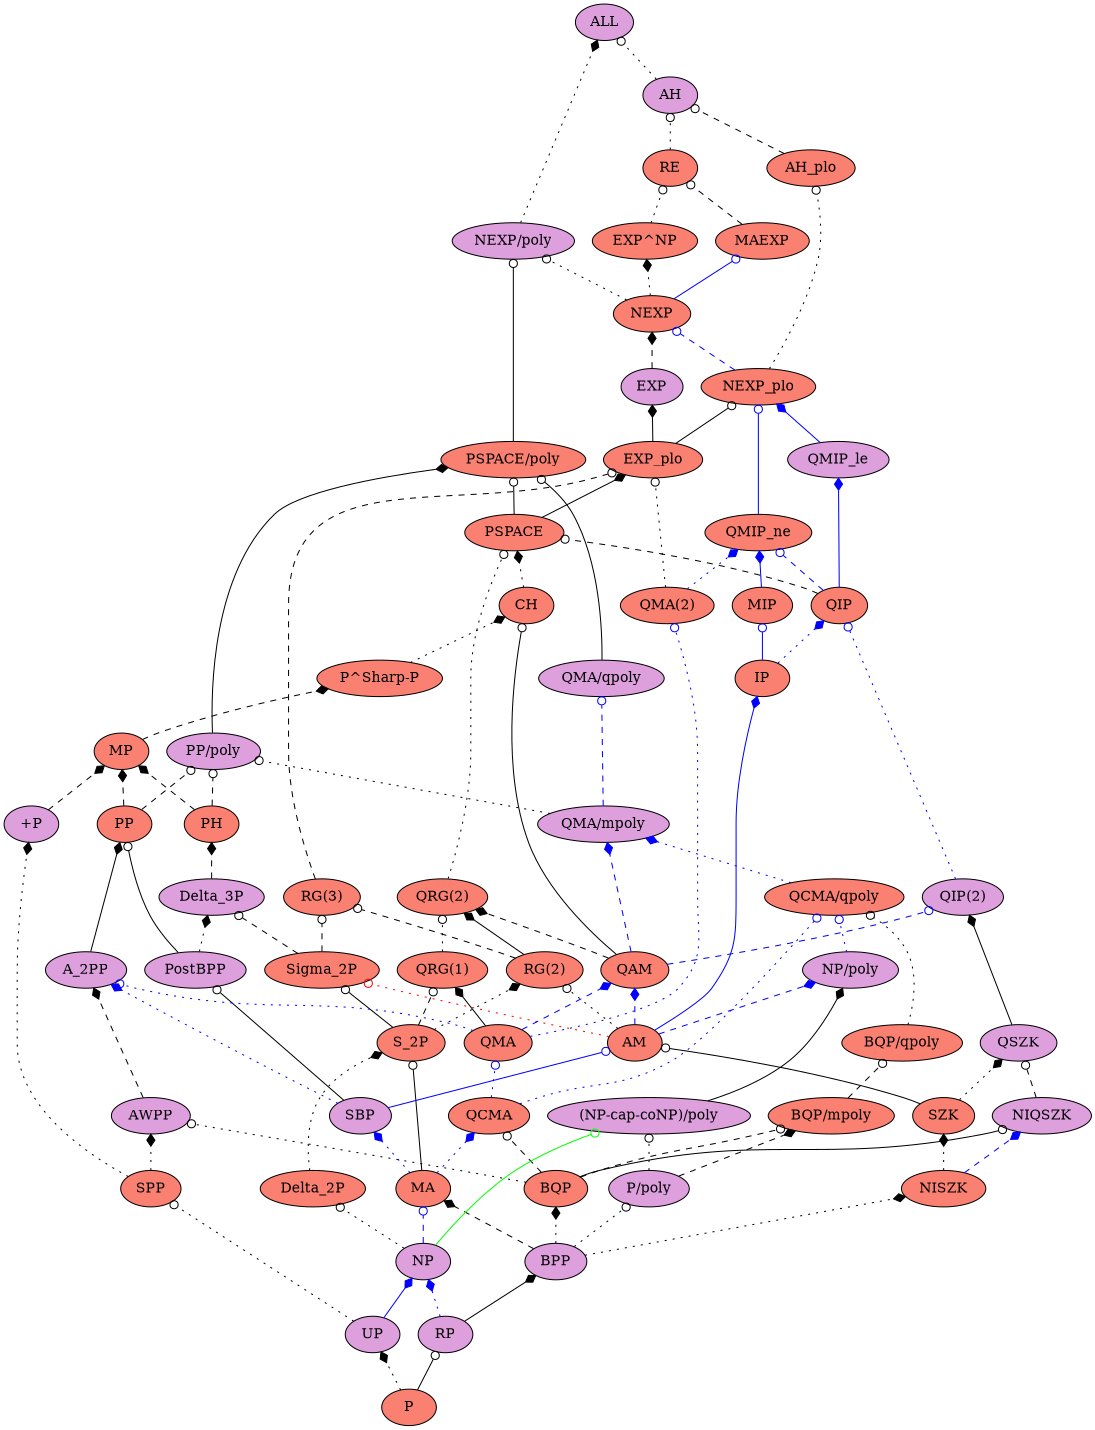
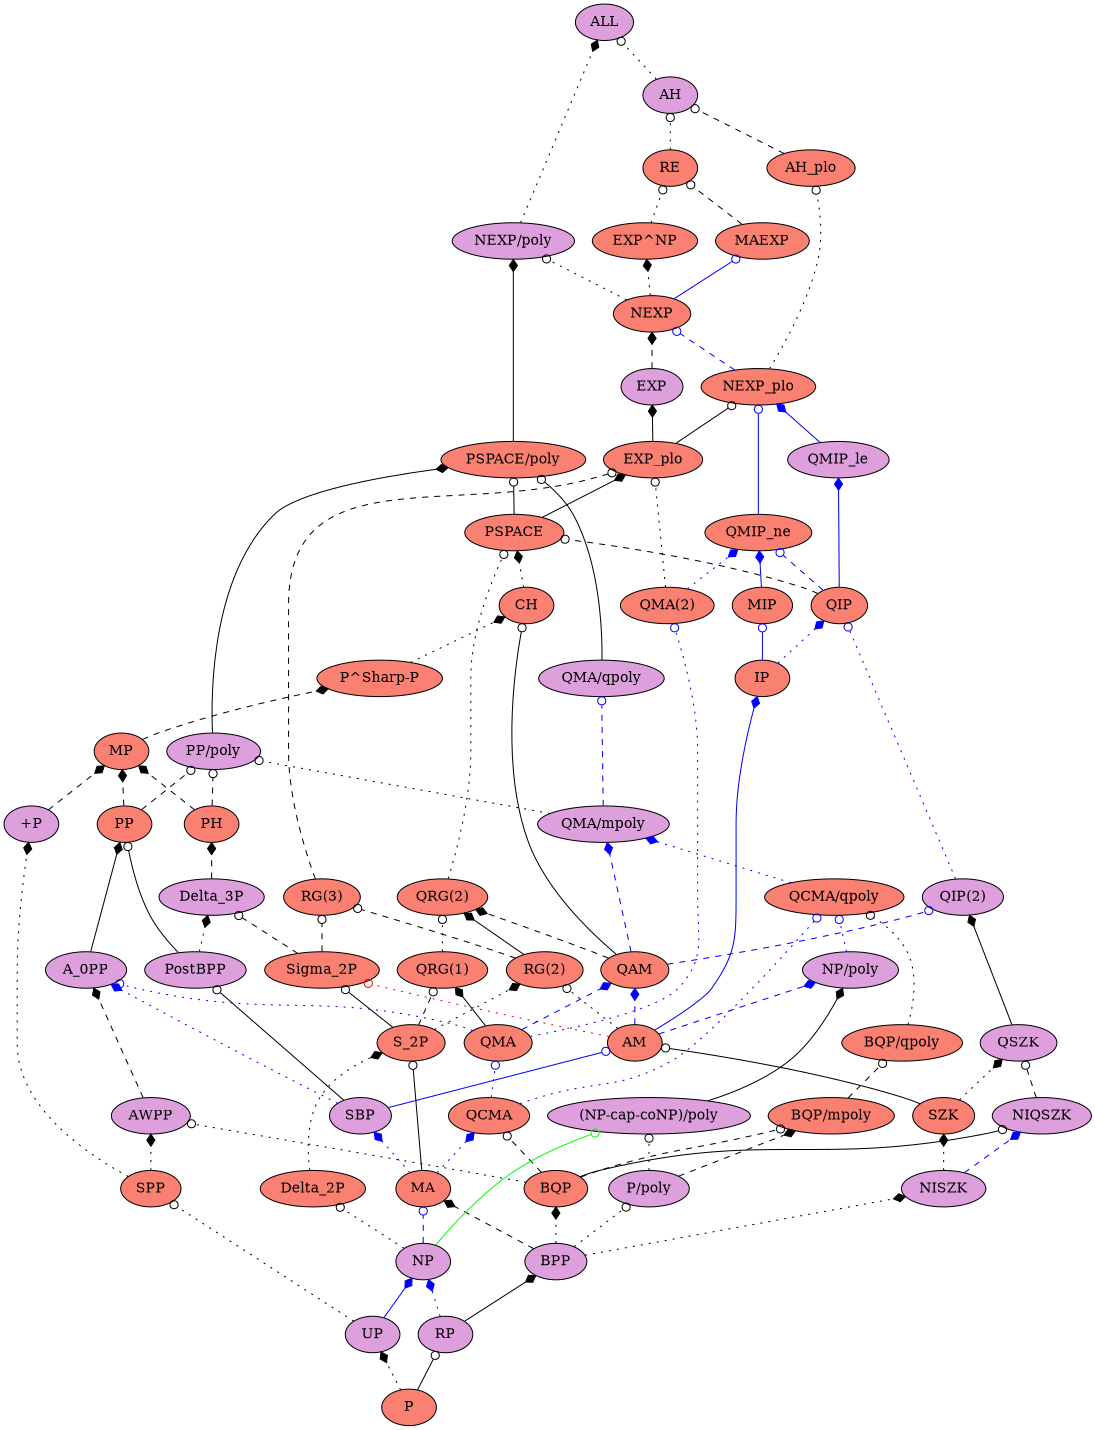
  digraph {
    bgcolor=white
    rankdir=BT
    node [color=black fillcolor=salmon fontcolor=black style=filled]
    edge [arrowhead=odot color=black style=dotted]
    n1 [fillcolor=plum label="(NP-cap-coNP)/poly"]
    n2 [fillcolor=plum label="NP/poly"]
    n3 [label="QCMA/qpoly"]
    n4 [fillcolor=plum label="+P"]
    n5 [label=MP]
    n6 [label="P^Sharp-P"]
    n7 [fillcolor=plum label=AH]
    n8 [fillcolor=plum label=ALL]
    n9 [label=AH_plo]
    n10 [label=AM]
    n11 [label=IP]
    n12 [label=QAM]
    n13 [label="RG(2)"]
    n14 [label=Sigma_2P]
    n15 [label=MIP]
    n16 [label=QIP]
    n17 [label=CH]
    n18 [fillcolor=plum label="QIP(2)"]
    n19 [fillcolor=plum label="QMA/mpoly"]
    n20 [label="QRG(2)"]
    n21 [label="RG(3)"]
    n22 [fillcolor=plum label=Delta_3P]
    n23 [fillcolor=plum label=AWPP]
-   n24 [fillcolor=plum label=A_2PP]
+   n24 [fillcolor=plum label=A_0PP]
    n25 [label=PP]
    n26 [fillcolor=plum label="PP/poly"]
    n27 [fillcolor=plum label=BPP]
    n28 [label=BQP]
    n29 [label=MA]
-   n30 [label=NISZK]
+   n30 [fillcolor=plum label=NISZK]
    n31 [fillcolor=plum label="P/poly"]
    n32 [label="BQP/mpoly"]
    n33 [fillcolor=plum label=NIQSZK]
    n34 [label=QCMA]
    n35 [label=S_2P]
    n36 [fillcolor=plum label=SBP]
    n37 [label=SZK]
    n38 [label="BQP/qpoly"]
    n39 [fillcolor=plum label=QSZK]
    n40 [label=QMA]
    n41 [label=PSPACE]
    n42 [label=EXP_plo]
    n43 [label="PSPACE/poly"]
    n44 [label=Delta_2P]
    n45 [label="QRG(1)"]
    n46 [label=PH]
    n47 [fillcolor=plum label=EXP]
    n48 [label=NEXP]
    n49 [label="EXP^NP"]
    n50 [label=MAEXP]
    n51 [fillcolor=plum label="NEXP/poly"]
    n52 [label=RE]
    n53 [label=NEXP_plo]
    n54 [label=QMIP_ne]
    n55 [fillcolor=plum label=QMIP_le]
    n56 [fillcolor=plum label=PostBPP]
    n57 [fillcolor=plum label=NP]
    n58 [label=P]
    n59 [fillcolor=plum label=RP]
    n60 [fillcolor=plum label=UP]
    n61 [label=SPP]
    n62 [fillcolor=plum label="QMA/qpoly"]
    n63 [label="QMA(2)"]
    n1 -> n2 [arrowhead=diamond style=solid]
    n2 -> n3 [color=blue]
    n3 -> n19 [arrowhead=diamond color=blue]
    n4 -> n5 [arrowhead=diamond style=dashed]
    n5 -> n6 [arrowhead=diamond style=dashed]
    n6 -> n17 [arrowhead=diamond]
    n7 -> n8
    n9 -> n7 [style=dashed]
    n10 -> n2 [arrowhead=diamond color=blue style=dashed]
    n10 -> n11 [arrowhead=diamond color=blue style=solid]
    n10 -> n12 [arrowhead=diamond color=blue style=dashed]
    n10 -> n13
    n10 -> n14 [color=red]
    n11 -> n15 [color=blue style=solid]
    n11 -> n16 [arrowhead=diamond color=blue]
    n12 -> n17 [style=solid]
    n12 -> n18 [color=blue style=dashed]
    n12 -> n19 [arrowhead=diamond color=blue style=dashed]
    n12 -> n20 [arrowhead=diamond style=dashed]
    n13 -> n20 [arrowhead=diamond style=solid]
    n13 -> n21 [style=dashed]
    n14 -> n21 [style=dashed]
    n14 -> n22 [style=dashed]
    n15 -> n54 [arrowhead=diamond color=blue style=solid]
    n16 -> n41 [style=dashed]
    n16 -> n54 [color=blue style=dashed]
    n16 -> n55 [arrowhead=diamond color=blue style=solid]
    n17 -> n41 [arrowhead=diamond]
    n18 -> n16 [color=blue]
    n19 -> n26
    n19 -> n62 [color=blue style=dashed]
    n20 -> n41
    n21 -> n42 [style=dashed]
    n22 -> n46 [arrowhead=diamond style=dashed]
    n23 -> n24 [arrowhead=diamond style=dashed]
    n24 -> n25 [arrowhead=diamond style=solid]
    n25 -> n5 [arrowhead=diamond style=dashed]
    n25 -> n26 [style=dashed]
    n26 -> n43 [arrowhead=diamond style=solid]
    n27 -> n28 [arrowhead=diamond]
    n27 -> n29 [arrowhead=diamond style=dashed]
    n27 -> n30 [arrowhead=diamond]
    n27 -> n31
    n28 -> n23
    n28 -> n32 [style=dashed]
    n28 -> n33 [style=solid]
    n28 -> n34 [style=dashed]
    n29 -> n34 [arrowhead=diamond color=blue]
    n29 -> n35 [style=solid]
    n29 -> n36 [arrowhead=diamond color=blue]
    n30 -> n33 [arrowhead=diamond color=blue style=dashed]
    n30 -> n37 [arrowhead=diamond]
    n31 -> n1
    n31 -> n32 [arrowhead=diamond style=dashed]
    n32 -> n38 [style=dashed]
    n33 -> n39 [style=dashed]
    n34 -> n3 [color=blue]
    n34 -> n40 [color=blue]
    n35 -> n13 [arrowhead=diamond]
    n35 -> n14 [style=solid]
    n35 -> n45 [style=dashed]
    n36 -> n10 [color=blue style=solid]
    n36 -> n24 [arrowhead=diamond color=blue]
    n36 -> n56 [style=solid]
    n37 -> n10 [style=solid]
    n37 -> n39 [arrowhead=diamond]
    n38 -> n3
    n39 -> n18 [arrowhead=diamond style=solid]
    n40 -> n12 [arrowhead=diamond color=blue style=dashed]
    n40 -> n24 [color=blue]
    n40 -> n45 [arrowhead=diamond style=solid]
    n40 -> n63 [color=blue]
    n41 -> n42 [arrowhead=diamond style=solid]
    n41 -> n43 [style=solid]
    n42 -> n47 [arrowhead=diamond style=solid]
    n42 -> n53 [style=solid]
-   n43 -> n51 [style=solid]
+   n43 -> n51 [arrowhead=diamond style=solid]
    n44 -> n35 [arrowhead=diamond]
    n45 -> n20
    n46 -> n5 [arrowhead=diamond style=dashed]
    n46 -> n26 [style=dashed]
    n47 -> n48 [arrowhead=diamond style=dashed]
    n48 -> n49 [arrowhead=diamond]
    n48 -> n50 [color=blue style=solid]
    n48 -> n51
    n49 -> n52
    n50 -> n52 [style=dashed]
    n51 -> n8 [arrowhead=diamond]
    n52 -> n7
    n53 -> n9
    n53 -> n48 [color=blue style=dashed]
    n54 -> n53 [color=blue style=solid]
    n55 -> n53 [arrowhead=diamond color=blue style=solid]
    n56 -> n22 [arrowhead=diamond]
    n56 -> n25 [style=solid]
    n57 -> n1 [color=green style=solid]
    n57 -> n29 [color=blue style=dashed]
    n57 -> n44
    n58 -> n59 [style=solid]
    n58 -> n60 [arrowhead=diamond]
    n59 -> n27 [arrowhead=diamond style=solid]
    n59 -> n57 [arrowhead=diamond color=blue]
    n60 -> n57 [arrowhead=diamond color=blue style=solid]
    n60 -> n61
    n61 -> n4 [arrowhead=diamond]
    n61 -> n23 [arrowhead=diamond]
    n62 -> n43 [style=solid]
    n63 -> n42
    n63 -> n54 [arrowhead=diamond color=blue]
  }
